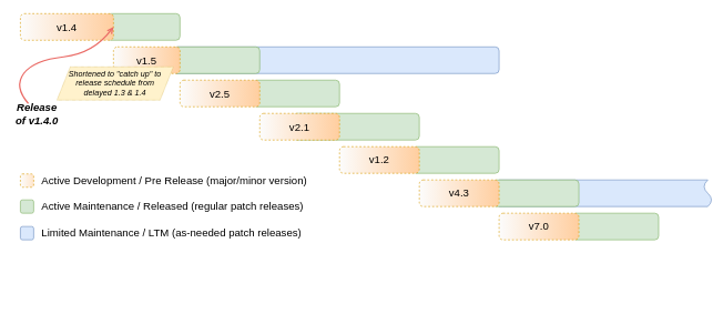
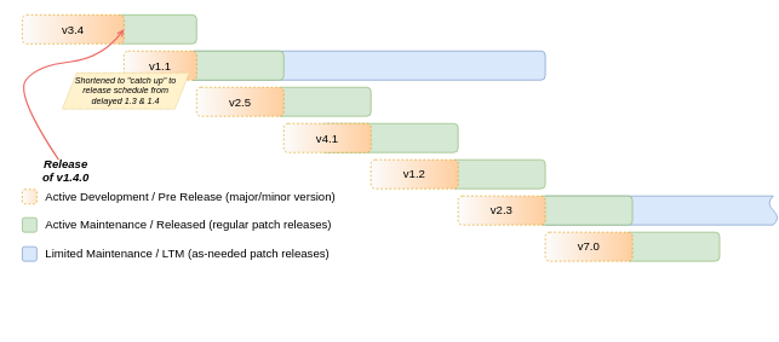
  <mxCell id="0" />
  <mxCell id="1" parent="0" />
  <mxCell id="2" value="" style="shape=document;whiteSpace=wrap;html=1;boundedLbl=1;fontSize=12;strokeColor=#6c8ebf;strokeWidth=1;fillColor=#dae8fc;rotation=-90;size=0.038;" vertex="1" parent="1"><mxGeometry x="890" y="130" width="40" height="320" as="geometry" /></mxCell>
  <mxCell id="3" value="" style="rounded=1;whiteSpace=wrap;html=1;fillColor=#dae8fc;strokeColor=#6c8ebf;" vertex="1" parent="1"><mxGeometry x="260" y="70" width="490" height="40" as="geometry" /></mxCell>
  <mxCell id="4" value="" style="rounded=1;whiteSpace=wrap;html=1;fillColor=#d5e8d4;strokeColor=#82b366;" vertex="1" parent="1"><mxGeometry x="260" y="70" width="130" height="40" as="geometry" /></mxCell>
- <mxCell id="5" value="v1.5" style="rounded=1;whiteSpace=wrap;html=1;fillColor=#FFCE9F;strokeColor=#d79b00;dashed=1;gradientColor=#FCFCFC;gradientDirection=west;fontSize=16;" vertex="1" parent="1"><mxGeometry x="170" y="70" width="100" height="40" as="geometry" /></mxCell>
+ <mxCell id="5" value="v1.1" style="rounded=1;whiteSpace=wrap;html=1;fillColor=#FFCE9F;strokeColor=#d79b00;dashed=1;gradientColor=#FCFCFC;gradientDirection=west;fontSize=16;" vertex="1" parent="1"><mxGeometry x="170" y="70" width="100" height="40" as="geometry" /></mxCell>
  <mxCell id="6" value="" style="rounded=1;whiteSpace=wrap;html=1;fillColor=#d5e8d4;strokeColor=#82b366;align=right;" vertex="1" parent="1"><mxGeometry x="160" y="20" width="110" height="40" as="geometry" /></mxCell>
- <mxCell id="7" value="v1.4" style="rounded=1;whiteSpace=wrap;html=1;fillColor=#FFCE9F;strokeColor=#d79b00;gradientColor=#FCFCFC;gradientDirection=west;dashed=1;fontSize=16;" vertex="1" parent="1"><mxGeometry x="30" y="20" width="140" height="40" as="geometry" /></mxCell>
+ <mxCell id="7" value="v3.4" style="rounded=1;whiteSpace=wrap;html=1;fillColor=#FFCE9F;strokeColor=#d79b00;gradientColor=#FCFCFC;gradientDirection=west;dashed=1;fontSize=16;" vertex="1" parent="1"><mxGeometry x="30" y="20" width="140" height="40" as="geometry" /></mxCell>
  <mxCell id="8" value="" style="rounded=1;whiteSpace=wrap;html=1;fillColor=#d5e8d4;strokeColor=#82b366;" vertex="1" parent="1"><mxGeometry x="380" y="120" width="130" height="40" as="geometry" /></mxCell>
  <mxCell id="9" value="" style="rounded=1;whiteSpace=wrap;html=1;fillColor=#d5e8d4;strokeColor=#82b366;" vertex="1" parent="1"><mxGeometry x="440" y="170" width="190" height="40" as="geometry" /></mxCell>
- <mxCell id="10" value="v2.1" style="rounded=1;whiteSpace=wrap;html=1;fillColor=#FFCE9F;strokeColor=#d79b00;gradientColor=#FCFCFC;gradientDirection=west;dashed=1;fontSize=16;" vertex="1" parent="1"><mxGeometry x="390" y="170" width="120" height="40" as="geometry" /></mxCell>
+ <mxCell id="10" value="v4.1" style="rounded=1;whiteSpace=wrap;html=1;fillColor=#FFCE9F;strokeColor=#d79b00;gradientColor=#FCFCFC;gradientDirection=west;dashed=1;fontSize=16;" vertex="1" parent="1"><mxGeometry x="390" y="170" width="120" height="40" as="geometry" /></mxCell>
  <mxCell id="11" value="" style="rounded=1;whiteSpace=wrap;html=1;fillColor=#d5e8d4;strokeColor=#82b366;" vertex="1" parent="1"><mxGeometry x="620" y="220" width="130" height="40" as="geometry" /></mxCell>
  <mxCell id="12" value="v1.2" style="rounded=1;whiteSpace=wrap;html=1;fillColor=#FFCE9F;strokeColor=#d79b00;gradientColor=#FCFCFC;gradientDirection=west;dashed=1;fontSize=16;" vertex="1" parent="1"><mxGeometry x="510" y="220" width="120" height="40" as="geometry" /></mxCell>
  <mxCell id="13" value="" style="rounded=1;whiteSpace=wrap;html=1;fillColor=#d5e8d4;strokeColor=#82b366;" vertex="1" parent="1"><mxGeometry x="740" y="270" width="130" height="40" as="geometry" /></mxCell>
- <mxCell id="14" value="v4.3" style="rounded=1;whiteSpace=wrap;html=1;fillColor=#FFCE9F;strokeColor=#d79b00;gradientColor=#FCFCFC;gradientDirection=west;dashed=1;fontSize=16;" vertex="1" parent="1"><mxGeometry x="630" y="270" width="120" height="40" as="geometry" /></mxCell>
+ <mxCell id="14" value="v2.3" style="rounded=1;whiteSpace=wrap;html=1;fillColor=#FFCE9F;strokeColor=#d79b00;gradientColor=#FCFCFC;gradientDirection=west;dashed=1;fontSize=16;" vertex="1" parent="1"><mxGeometry x="630" y="270" width="120" height="40" as="geometry" /></mxCell>
  <mxCell id="15" value="" style="curved=1;endArrow=open;html=1;rounded=0;fontSize=11;entryX=1;entryY=0.5;entryDx=0;entryDy=0;strokeColor=#EA6B66;strokeWidth=2;" edge="1" parent="1" source="26" target="7"><mxGeometry width="50" height="50" relative="1" as="geometry"><mxPoint x="60" y="170" as="sourcePoint" /><mxPoint x="162.998" y="61.418" as="targetPoint" /><Array as="points"><mxPoint x="20" y="130" /><mxPoint x="50" y="90" /><mxPoint x="140" y="80" /></Array></mxGeometry></mxCell>
  <mxCell id="16" value="" style="rounded=1;whiteSpace=wrap;html=1;fillColor=#d5e8d4;strokeColor=#82b366;" vertex="1" parent="1"><mxGeometry x="860" y="320" width="130" height="40" as="geometry" /></mxCell>
  <mxCell id="17" value="v7.0" style="rounded=1;whiteSpace=wrap;html=1;fillColor=#FFCE9F;strokeColor=#d79b00;gradientColor=#FCFCFC;gradientDirection=west;dashed=1;fontSize=16;" vertex="1" parent="1"><mxGeometry x="750" y="320" width="120" height="40" as="geometry" /></mxCell>
  <mxCell id="18" value="" style="rounded=1;whiteSpace=wrap;html=1;fillColor=#ffe6cc;strokeColor=#d79b00;gradientColor=#FCFCFC;gradientDirection=west;dashed=1;" vertex="1" parent="1"><mxGeometry x="30" y="261" width="20" height="20" as="geometry" /></mxCell>
  <mxCell id="19" value="Active Development / Pre Release (major/minor version)" style="text;html=1;strokeColor=none;fillColor=none;align=left;verticalAlign=middle;whiteSpace=wrap;rounded=0;fontSize=16;" vertex="1" parent="1"><mxGeometry x="60" y="256" width="450" height="30" as="geometry" /></mxCell>
  <mxCell id="20" value="" style="rounded=1;whiteSpace=wrap;html=1;fillColor=#d5e8d4;strokeColor=#82b366;" vertex="1" parent="1"><mxGeometry x="30" y="300" width="20" height="20" as="geometry" /></mxCell>
  <mxCell id="21" value="Active Maintenance / Released (regular patch releases)" style="text;html=1;strokeColor=none;fillColor=none;align=left;verticalAlign=middle;whiteSpace=wrap;rounded=0;fontSize=16;" vertex="1" parent="1"><mxGeometry x="60" y="295" width="450" height="30" as="geometry" /></mxCell>
  <mxCell id="22" value="" style="rounded=1;whiteSpace=wrap;html=1;fillColor=#dae8fc;strokeColor=#6c8ebf;" vertex="1" parent="1"><mxGeometry x="30" y="340" width="20" height="20" as="geometry" /></mxCell>
  <mxCell id="23" value="Limited Maintenance / LTM (as-needed patch releases)" style="text;html=1;strokeColor=none;fillColor=none;align=left;verticalAlign=middle;whiteSpace=wrap;rounded=0;fontSize=16;" vertex="1" parent="1"><mxGeometry x="60" y="335" width="450" height="30" as="geometry" /></mxCell>
  <mxCell id="24" value="v2.5" style="rounded=1;whiteSpace=wrap;html=1;fillColor=#FFCE9F;strokeColor=#d79b00;gradientColor=#FCFCFC;gradientDirection=west;dashed=1;fontSize=16;" vertex="1" parent="1"><mxGeometry x="270" y="120" width="120" height="40" as="geometry" /></mxCell>
  <mxCell id="25" value="Shortened to &quot;catch up&quot;&amp;nbsp;to&lt;br style=&quot;font-size: 12px;&quot;&gt;release schedule from&lt;br style=&quot;font-size: 12px;&quot;&gt;delayed 1.3 &amp;amp; 1.4" style="shape=parallelogram;perimeter=parallelogramPerimeter;whiteSpace=wrap;html=1;fixedSize=1;fontSize=12;fontStyle=2;fillColor=#fff2cc;strokeColor=#d6b656;dashed=1;dashPattern=1 1;" vertex="1" parent="1"><mxGeometry x="85" y="100" width="175" height="50" as="geometry" /></mxCell>
- <mxCell id="26" value="Release of v1.4.0" style="text;html=1;strokeColor=none;fillColor=none;align=center;verticalAlign=middle;whiteSpace=wrap;rounded=0;dashed=1;fontSize=16;fontStyle=3" vertex="1" parent="1"><mxGeometry x="20" y="155" width="70" height="30" as="geometry" /></mxCell>
+ <mxCell id="26" value="Release of v1.4.0" style="text;html=1;strokeColor=none;fillColor=none;align=center;verticalAlign=middle;whiteSpace=wrap;rounded=0;dashed=1;fontSize=16;fontStyle=3" vertex="1" parent="1"><mxGeometry x="55" y="220" width="70" height="30" as="geometry" /></mxCell>
